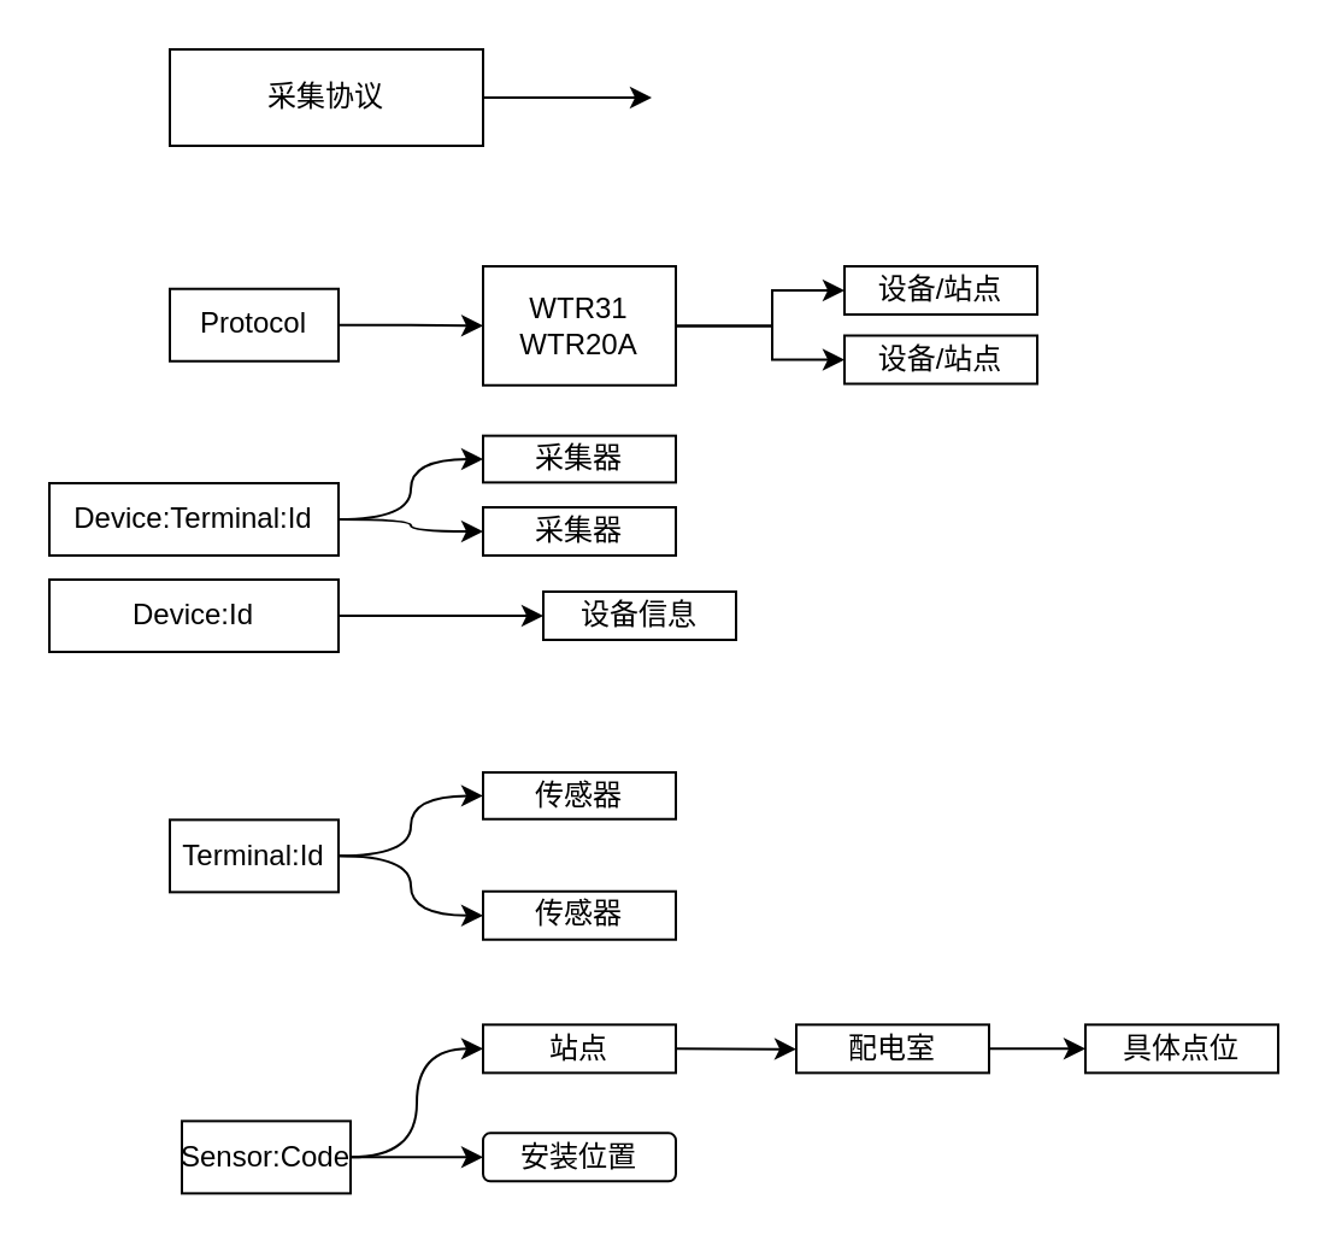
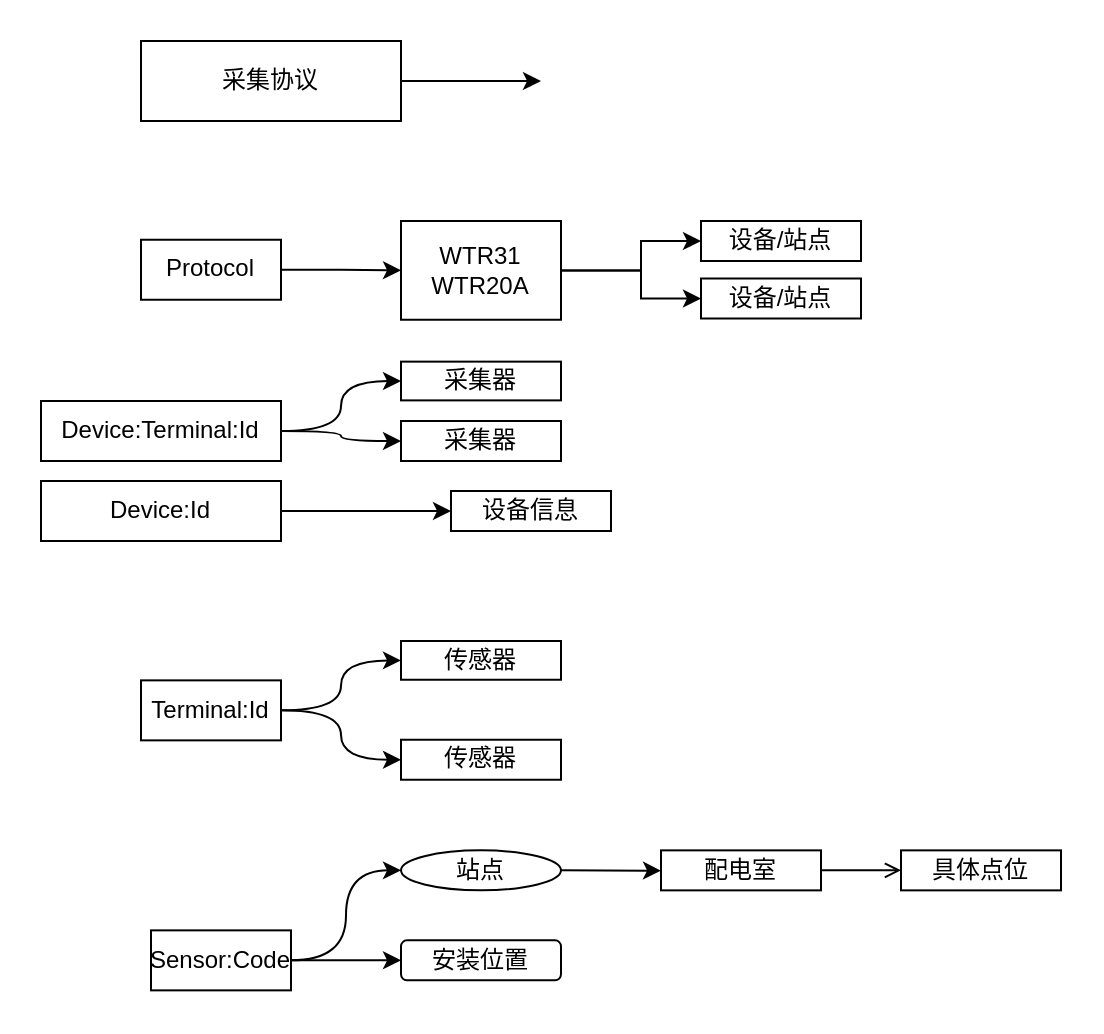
  <mxCell id="0" />
  <mxCell id="1" parent="0" />
  <mxCell id="2" style="edgeStyle=orthogonalEdgeStyle;rounded=0;orthogonalLoop=1;jettySize=auto;html=1;" edge="1" parent="1" source="3"><mxGeometry relative="1" as="geometry"><mxPoint x="270" y="40" as="targetPoint" /></mxGeometry></mxCell>
  <mxCell id="3" value="采集协议" style="rounded=0;whiteSpace=wrap;html=1;" vertex="1" parent="1"><mxGeometry x="70" y="20" width="130" height="40" as="geometry" /></mxCell>
  <mxCell id="4" style="edgeStyle=orthogonalEdgeStyle;rounded=0;orthogonalLoop=1;jettySize=auto;html=1;exitX=1;exitY=0.5;exitDx=0;exitDy=0;entryX=0;entryY=0.5;entryDx=0;entryDy=0;" edge="1" parent="1" source="5" target="8"><mxGeometry relative="1" as="geometry" /></mxCell>
  <mxCell id="5" value="Protocol" style="rounded=0;whiteSpace=wrap;html=1;" vertex="1" parent="1"><mxGeometry x="70" y="119.37" width="70" height="30" as="geometry" /></mxCell>
  <mxCell id="6" style="edgeStyle=orthogonalEdgeStyle;rounded=0;orthogonalLoop=1;jettySize=auto;html=1;" edge="1" parent="1" source="8" target="9"><mxGeometry relative="1" as="geometry"><mxPoint x="310" y="99.37" as="targetPoint" /><Array as="points"><mxPoint x="320" y="134.37" /></Array></mxGeometry></mxCell>
  <mxCell id="7" style="edgeStyle=orthogonalEdgeStyle;rounded=0;orthogonalLoop=1;jettySize=auto;html=1;entryX=0;entryY=0.5;entryDx=0;entryDy=0;" edge="1" parent="1" source="8" target="10"><mxGeometry relative="1" as="geometry"><Array as="points"><mxPoint x="320" y="134.37" /><mxPoint x="320" y="148.37" /></Array></mxGeometry></mxCell>
  <mxCell id="8" value="WTR31&lt;br&gt;WTR20A" style="rounded=0;whiteSpace=wrap;html=1;" vertex="1" parent="1"><mxGeometry x="200" y="110" width="80" height="49.37" as="geometry" /></mxCell>
  <mxCell id="9" value="设备/站点" style="rounded=0;whiteSpace=wrap;html=1;" vertex="1" parent="1"><mxGeometry x="350" y="110" width="80" height="20" as="geometry" /></mxCell>
  <mxCell id="10" value="设备/站点" style="rounded=0;whiteSpace=wrap;html=1;" vertex="1" parent="1"><mxGeometry x="350" y="138.75" width="80" height="20" as="geometry" /></mxCell>
  <mxCell id="11" style="edgeStyle=orthogonalEdgeStyle;curved=1;rounded=0;orthogonalLoop=1;jettySize=auto;html=1;exitX=1;exitY=0.5;exitDx=0;exitDy=0;entryX=0;entryY=0.5;entryDx=0;entryDy=0;" edge="1" parent="1" source="13" target="14"><mxGeometry relative="1" as="geometry" /></mxCell>
  <mxCell id="12" style="edgeStyle=orthogonalEdgeStyle;curved=1;rounded=0;orthogonalLoop=1;jettySize=auto;html=1;exitX=1;exitY=0.5;exitDx=0;exitDy=0;entryX=0;entryY=0.5;entryDx=0;entryDy=0;" edge="1" parent="1" source="13" target="15"><mxGeometry relative="1" as="geometry" /></mxCell>
  <mxCell id="13" value="Device:Terminal:Id" style="rounded=0;whiteSpace=wrap;html=1;" vertex="1" parent="1"><mxGeometry x="20" y="200" width="120" height="30" as="geometry" /></mxCell>
  <mxCell id="14" value="采集器" style="rounded=0;whiteSpace=wrap;html=1;" vertex="1" parent="1"><mxGeometry x="200" y="180.32" width="80" height="19.37" as="geometry" /></mxCell>
  <mxCell id="15" value="采集器" style="rounded=0;whiteSpace=wrap;html=1;" vertex="1" parent="1"><mxGeometry x="200" y="210" width="80" height="20" as="geometry" /></mxCell>
  <mxCell id="16" style="edgeStyle=orthogonalEdgeStyle;curved=1;rounded=0;orthogonalLoop=1;jettySize=auto;html=1;exitX=1;exitY=0.5;exitDx=0;exitDy=0;entryX=0;entryY=0.5;entryDx=0;entryDy=0;" edge="1" parent="1" source="18" target="19"><mxGeometry relative="1" as="geometry" /></mxCell>
  <mxCell id="17" style="edgeStyle=orthogonalEdgeStyle;curved=1;rounded=0;orthogonalLoop=1;jettySize=auto;html=1;exitX=1;exitY=0.5;exitDx=0;exitDy=0;entryX=0;entryY=0.5;entryDx=0;entryDy=0;" edge="1" parent="1" source="18" target="20"><mxGeometry relative="1" as="geometry" /></mxCell>
  <mxCell id="18" value="Terminal:Id" style="rounded=0;whiteSpace=wrap;html=1;" vertex="1" parent="1"><mxGeometry x="70" y="339.68" width="70" height="30" as="geometry" /></mxCell>
  <mxCell id="19" value="传感器" style="rounded=0;whiteSpace=wrap;html=1;" vertex="1" parent="1"><mxGeometry x="200" y="320" width="80" height="19.37" as="geometry" /></mxCell>
  <mxCell id="20" value="传感器" style="rounded=0;whiteSpace=wrap;html=1;" vertex="1" parent="1"><mxGeometry x="200" y="369.37" width="80" height="20" as="geometry" /></mxCell>
  <mxCell id="21" style="edgeStyle=orthogonalEdgeStyle;curved=1;rounded=0;orthogonalLoop=1;jettySize=auto;html=1;exitX=1;exitY=0.5;exitDx=0;exitDy=0;entryX=0;entryY=0.5;entryDx=0;entryDy=0;" edge="1" parent="1" source="23" target="25"><mxGeometry relative="1" as="geometry"><mxPoint x="170" y="434.87" as="targetPoint" /></mxGeometry></mxCell>
  <mxCell id="22" style="edgeStyle=orthogonalEdgeStyle;curved=1;rounded=0;orthogonalLoop=1;jettySize=auto;html=1;exitX=1;exitY=0.5;exitDx=0;exitDy=0;entryX=0;entryY=0.5;entryDx=0;entryDy=0;" edge="1" parent="1" source="23" target="29"><mxGeometry relative="1" as="geometry"><mxPoint x="190" y="489.68" as="targetPoint" /></mxGeometry></mxCell>
  <mxCell id="23" value="Sensor:Code" style="rounded=0;whiteSpace=wrap;html=1;" vertex="1" parent="1"><mxGeometry x="75" y="464.68" width="70" height="30" as="geometry" /></mxCell>
  <mxCell id="24" style="edgeStyle=orthogonalEdgeStyle;curved=1;rounded=0;orthogonalLoop=1;jettySize=auto;html=1;exitX=1;exitY=0.5;exitDx=0;exitDy=0;" edge="1" parent="1" source="25"><mxGeometry relative="1" as="geometry"><mxPoint x="330" y="434.87" as="targetPoint" /></mxGeometry></mxCell>
- <mxCell id="25" value="站点" style="rounded=0;whiteSpace=wrap;html=1;" vertex="1" parent="1"><mxGeometry x="200" y="424.68" width="80" height="20" as="geometry" /></mxCell>
- <mxCell id="26" style="edgeStyle=orthogonalEdgeStyle;curved=1;rounded=0;orthogonalLoop=1;jettySize=auto;html=1;entryX=0;entryY=0.5;entryDx=0;entryDy=0;" edge="1" parent="1" source="27" target="28"><mxGeometry relative="1" as="geometry"><mxPoint x="450" y="434.68" as="targetPoint" /></mxGeometry></mxCell>
+ <mxCell id="25" value="站点" style="ellipse;whiteSpace=wrap;html=1;" vertex="1" parent="1"><mxGeometry x="200" y="424.68" width="80" height="20" as="geometry" /></mxCell>
+ <mxCell id="26" style="edgeStyle=orthogonalEdgeStyle;curved=1;rounded=0;orthogonalLoop=1;jettySize=auto;html=1;entryX=0;entryY=0.5;entryDx=0;entryDy=0;endArrow=open;" edge="1" parent="1" source="27" target="28"><mxGeometry relative="1" as="geometry"><mxPoint x="450" y="434.68" as="targetPoint" /></mxGeometry></mxCell>
  <mxCell id="27" value="配电室" style="rounded=0;whiteSpace=wrap;html=1;" vertex="1" parent="1"><mxGeometry x="330" y="424.68" width="80" height="20" as="geometry" /></mxCell>
  <mxCell id="28" value="具体点位" style="rounded=0;whiteSpace=wrap;html=1;" vertex="1" parent="1"><mxGeometry x="450" y="424.68" width="80" height="20" as="geometry" /></mxCell>
  <mxCell id="29" value="安装位置" style="whiteSpace=wrap;html=1;rounded=1;" vertex="1" parent="1"><mxGeometry x="200" y="469.68" width="80" height="20" as="geometry" /></mxCell>
  <mxCell id="30" style="edgeStyle=orthogonalEdgeStyle;curved=1;rounded=0;orthogonalLoop=1;jettySize=auto;html=1;entryX=0;entryY=0.5;entryDx=0;entryDy=0;" edge="1" parent="1" source="31" target="32"><mxGeometry relative="1" as="geometry" /></mxCell>
  <mxCell id="31" value="Device:Id" style="rounded=0;whiteSpace=wrap;html=1;" vertex="1" parent="1"><mxGeometry x="20" y="240" width="120" height="30" as="geometry" /></mxCell>
  <mxCell id="32" value="设备信息" style="rounded=0;whiteSpace=wrap;html=1;" vertex="1" parent="1"><mxGeometry x="225" y="245" width="80" height="20" as="geometry" /></mxCell>
